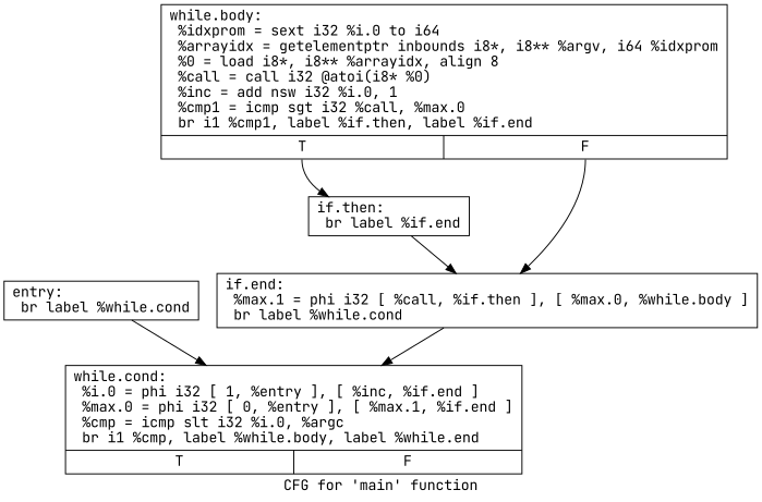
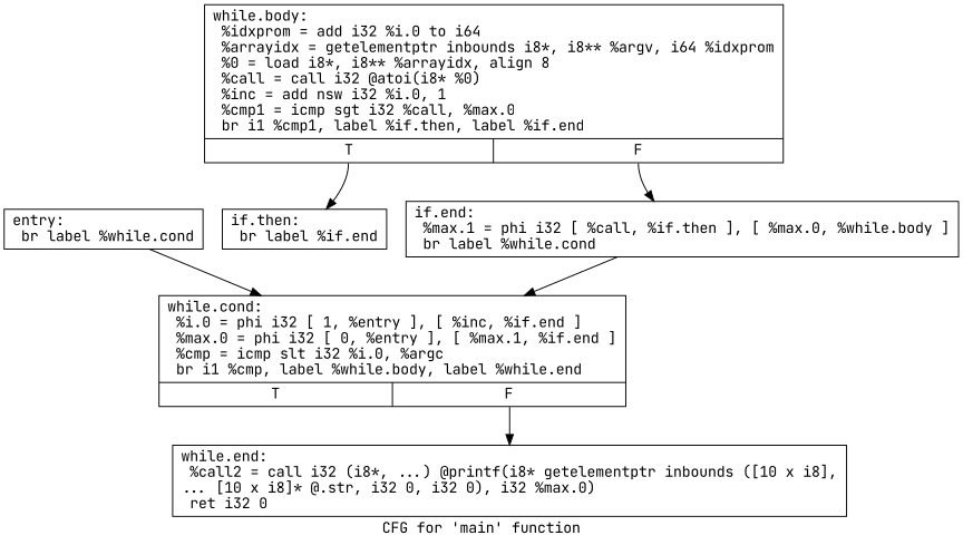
  digraph {
    fontname="JetBrains Mono"
    label="CFG for 'main' function"
    node [fontname="JetBrains Mono" shape=record]
    edge [fontname="JetBrains Mono"]
    n1 [label="{entry:\l  br label %while.cond\l}"]
    n2 [label="{while.cond:                                       \l  %i.0 = phi i32 [ 1, %entry ], [ %inc, %if.end ]\l  %max.0 = phi i32 [ 0, %entry ], [ %max.1, %if.end ]\l  %cmp = icmp slt i32 %i.0, %argc\l  br i1 %cmp, label %while.body, label %while.end\l|{<s0>T|<s1>F}}"]
-   n4 [label="{while.body:                                       \l  %idxprom = sext i32 %i.0 to i64\l  %arrayidx = getelementptr inbounds i8*, i8** %argv, i64 %idxprom\l  %0 = load i8*, i8** %arrayidx, align 8\l  %call = call i32 @atoi(i8* %0)\l  %inc = add nsw i32 %i.0, 1\l  %cmp1 = icmp sgt i32 %call, %max.0\l  br i1 %cmp1, label %if.then, label %if.end\l|{<s0>T|<s1>F}}"]
+   n3 [label="{while.end:                                        \l  %call2 = call i32 (i8*, ...) @printf(i8* getelementptr inbounds ([10 x i8],\l... [10 x i8]* @.str, i32 0, i32 0), i32 %max.0)\l  ret i32 0\l}"]
+   n4 [label="{while.body:                                       \l  %idxprom = add i32 %i.0 to i64\l  %arrayidx = getelementptr inbounds i8*, i8** %argv, i64 %idxprom\l  %0 = load i8*, i8** %arrayidx, align 8\l  %call = call i32 @atoi(i8* %0)\l  %inc = add nsw i32 %i.0, 1\l  %cmp1 = icmp sgt i32 %call, %max.0\l  br i1 %cmp1, label %if.then, label %if.end\l|{<s0>T|<s1>F}}"]
    n5 [label="{if.then:                                          \l  br label %if.end\l}"]
    n6 [label="{if.end:                                           \l  %max.1 = phi i32 [ %call, %if.then ], [ %max.0, %while.body ]\l  br label %while.cond\l}"]
    n1 -> n2
+   n2 -> n3 [tailport=s1]
    n4 -> n5 [tailport=s0]
    n4 -> n6 [tailport=s1]
-   n5 -> n6
    n6 -> n2
  }
